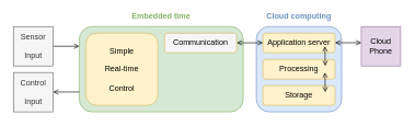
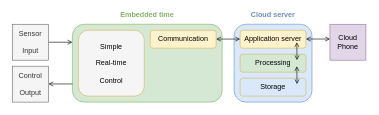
  <mxCell id="0" />
  <mxCell id="1" parent="0" />
  <mxCell id="2" value="" style="rounded=1;whiteSpace=wrap;html=1;fillColor=#d5e8d4;strokeColor=#82b366;" vertex="1" parent="1"><mxGeometry x="120" y="40" width="250" height="130" as="geometry" /></mxCell>
  <mxCell id="3" value="" style="rounded=1;whiteSpace=wrap;html=1;fillColor=#dae8fc;strokeColor=#6c8ebf;" vertex="1" parent="1"><mxGeometry x="390" y="40" width="130" height="130" as="geometry" /></mxCell>
  <mxCell id="4" value="Application server" style="rounded=1;whiteSpace=wrap;html=1;fillColor=#fff2cc;strokeColor=#d6b656;" vertex="1" parent="1"><mxGeometry x="400" y="50" width="110" height="30" as="geometry" /></mxCell>
- <mxCell id="5" value="Processing" style="rounded=1;whiteSpace=wrap;html=1;fillColor=#fff2cc;strokeColor=#d6b656;" vertex="1" parent="1"><mxGeometry x="400" y="90" width="110" height="30" as="geometry" /></mxCell>
- <mxCell id="6" value="Storage" style="rounded=1;whiteSpace=wrap;html=1;fillColor=#fff2cc;strokeColor=#d6b656;" vertex="1" parent="1"><mxGeometry x="400" y="130" width="110" height="30" as="geometry" /></mxCell>
+ <mxCell id="5" value="Processing" style="rounded=1;whiteSpace=wrap;html=1;fillColor=#d5e8d4;strokeColor=#d6b656;" vertex="1" parent="1"><mxGeometry x="400" y="90" width="110" height="30" as="geometry" /></mxCell>
+ <mxCell id="6" value="Storage" style="rounded=1;whiteSpace=wrap;html=1;fillColor=#dae8fc;strokeColor=#d6b656;" vertex="1" parent="1"><mxGeometry x="400" y="130" width="110" height="30" as="geometry" /></mxCell>
  <mxCell id="7" value="" style="endArrow=open;startArrow=open;html=1;rounded=0;startFill=0;endFill=0;" edge="1" parent="1"><mxGeometry width="50" height="50" relative="1" as="geometry"><mxPoint x="495" y="100" as="sourcePoint" /><mxPoint x="494.66" y="70" as="targetPoint" /></mxGeometry></mxCell>
  <mxCell id="8" value="" style="endArrow=open;startArrow=open;html=1;rounded=0;startFill=0;endFill=0;" edge="1" parent="1"><mxGeometry width="50" height="50" relative="1" as="geometry"><mxPoint x="495" y="140" as="sourcePoint" /><mxPoint x="494.66" y="110" as="targetPoint" /></mxGeometry></mxCell>
  <mxCell id="9" value="" style="endArrow=open;startArrow=open;html=1;rounded=0;startFill=0;endFill=0;" edge="1" parent="1"><mxGeometry width="50" height="50" relative="1" as="geometry"><mxPoint x="360" y="64.76" as="sourcePoint" /><mxPoint x="400" y="64.76" as="targetPoint" /></mxGeometry></mxCell>
- <mxCell id="10" value="Communication" style="rounded=1;whiteSpace=wrap;html=1;fillColor=#f5f5f5;strokeColor=#d6b656;" vertex="1" parent="1"><mxGeometry x="250" y="50" width="110" height="30" as="geometry" /></mxCell>
- <mxCell id="11" value="Simple&lt;br&gt;&lt;br&gt;Real-time&lt;br&gt;&lt;br&gt;Control" style="rounded=1;whiteSpace=wrap;html=1;fillColor=#fff2cc;strokeColor=#d6b656;" vertex="1" parent="1"><mxGeometry x="130" y="50" width="110" height="110" as="geometry" /></mxCell>
+ <mxCell id="10" value="Communication" style="rounded=1;whiteSpace=wrap;html=1;fillColor=#fff2cc;strokeColor=#d6b656;" vertex="1" parent="1"><mxGeometry x="250" y="50" width="110" height="30" as="geometry" /></mxCell>
+ <mxCell id="11" value="Simple&lt;br&gt;&lt;br&gt;Real-time&lt;br&gt;&lt;br&gt;Control" style="rounded=1;whiteSpace=wrap;html=1;fillColor=#f5f5f5;strokeColor=#d6b656;" vertex="1" parent="1"><mxGeometry x="130" y="50" width="110" height="110" as="geometry" /></mxCell>
  <mxCell id="12" value="" style="endArrow=open;startArrow=none;html=1;rounded=0;startFill=0;endFill=0;" edge="1" parent="1"><mxGeometry width="50" height="50" relative="1" as="geometry"><mxPoint x="80" y="70" as="sourcePoint" /><mxPoint x="120" y="70" as="targetPoint" /></mxGeometry></mxCell>
  <mxCell id="13" value="Sensor&lt;br&gt;&lt;br&gt;Input" style="rounded=0;whiteSpace=wrap;html=1;fillColor=#f5f5f5;fontColor=#333333;strokeColor=#666666;" vertex="1" parent="1"><mxGeometry x="20" y="40" width="60" height="60" as="geometry" /></mxCell>
- <mxCell id="14" value="Control&lt;br&gt;&lt;br&gt;Input" style="rounded=0;whiteSpace=wrap;html=1;fillColor=#f5f5f5;fontColor=#333333;strokeColor=#666666;" vertex="1" parent="1"><mxGeometry x="20" y="110" width="60" height="60" as="geometry" /></mxCell>
+ <mxCell id="14" value="Control&lt;br&gt;&lt;br&gt;Output" style="rounded=0;whiteSpace=wrap;html=1;fillColor=#f5f5f5;fontColor=#333333;strokeColor=#666666;" vertex="1" parent="1"><mxGeometry x="20" y="110" width="60" height="60" as="geometry" /></mxCell>
  <mxCell id="15" value="" style="endArrow=open;startArrow=none;html=1;rounded=0;startFill=0;endFill=0;" edge="1" parent="1"><mxGeometry width="50" height="50" relative="1" as="geometry"><mxPoint x="120" y="139.66" as="sourcePoint" /><mxPoint x="80" y="139.66" as="targetPoint" /></mxGeometry></mxCell>
  <mxCell id="16" value="Cloud Phone" style="rounded=0;whiteSpace=wrap;html=1;fillColor=#e1d5e7;strokeColor=#9673a6;" vertex="1" parent="1"><mxGeometry x="550" y="40" width="60" height="60" as="geometry" /></mxCell>
  <mxCell id="17" value="" style="endArrow=open;startArrow=open;html=1;rounded=0;startFill=0;endFill=0;" edge="1" parent="1"><mxGeometry width="50" height="50" relative="1" as="geometry"><mxPoint x="510" y="64.66" as="sourcePoint" /><mxPoint x="550" y="64.66" as="targetPoint" /></mxGeometry></mxCell>
- <mxCell id="18" value="Cloud computing" style="text;html=1;strokeColor=none;fillColor=none;align=center;verticalAlign=middle;whiteSpace=wrap;rounded=0;fontColor=#6C8EBF;fontStyle=1" vertex="1" parent="1"><mxGeometry x="400" y="20" width="110" height="10" as="geometry" /></mxCell>
+ <mxCell id="18" value="Cloud server" style="text;html=1;strokeColor=none;fillColor=none;align=center;verticalAlign=middle;whiteSpace=wrap;rounded=0;fontColor=#6C8EBF;fontStyle=1" vertex="1" parent="1"><mxGeometry x="400" y="20" width="110" height="10" as="geometry" /></mxCell>
  <mxCell id="19" value="Embedded time" style="text;html=1;strokeColor=none;fillColor=none;align=center;verticalAlign=middle;whiteSpace=wrap;rounded=0;fontColor=#82B366;fontStyle=1" vertex="1" parent="1"><mxGeometry x="190" y="20" width="110" height="10" as="geometry" /></mxCell>
